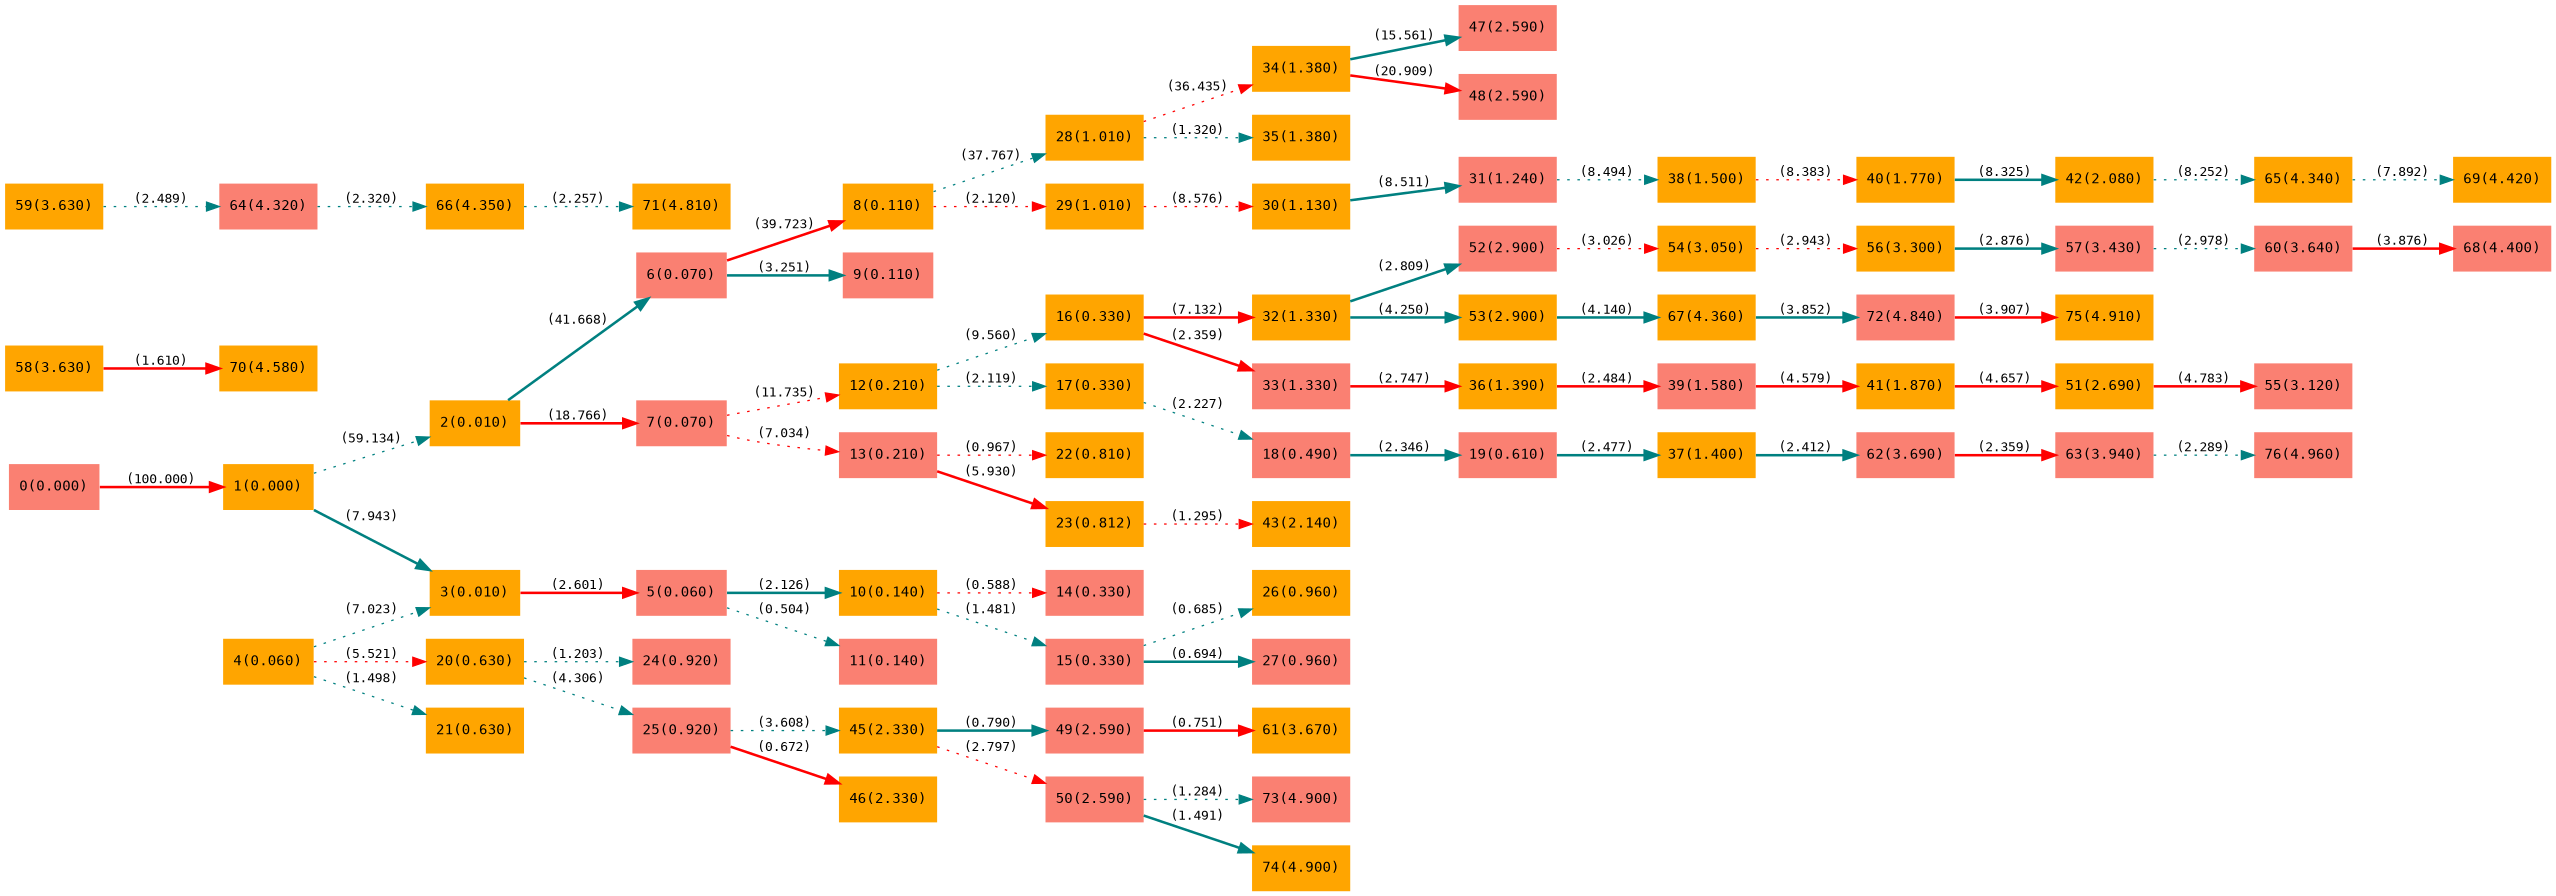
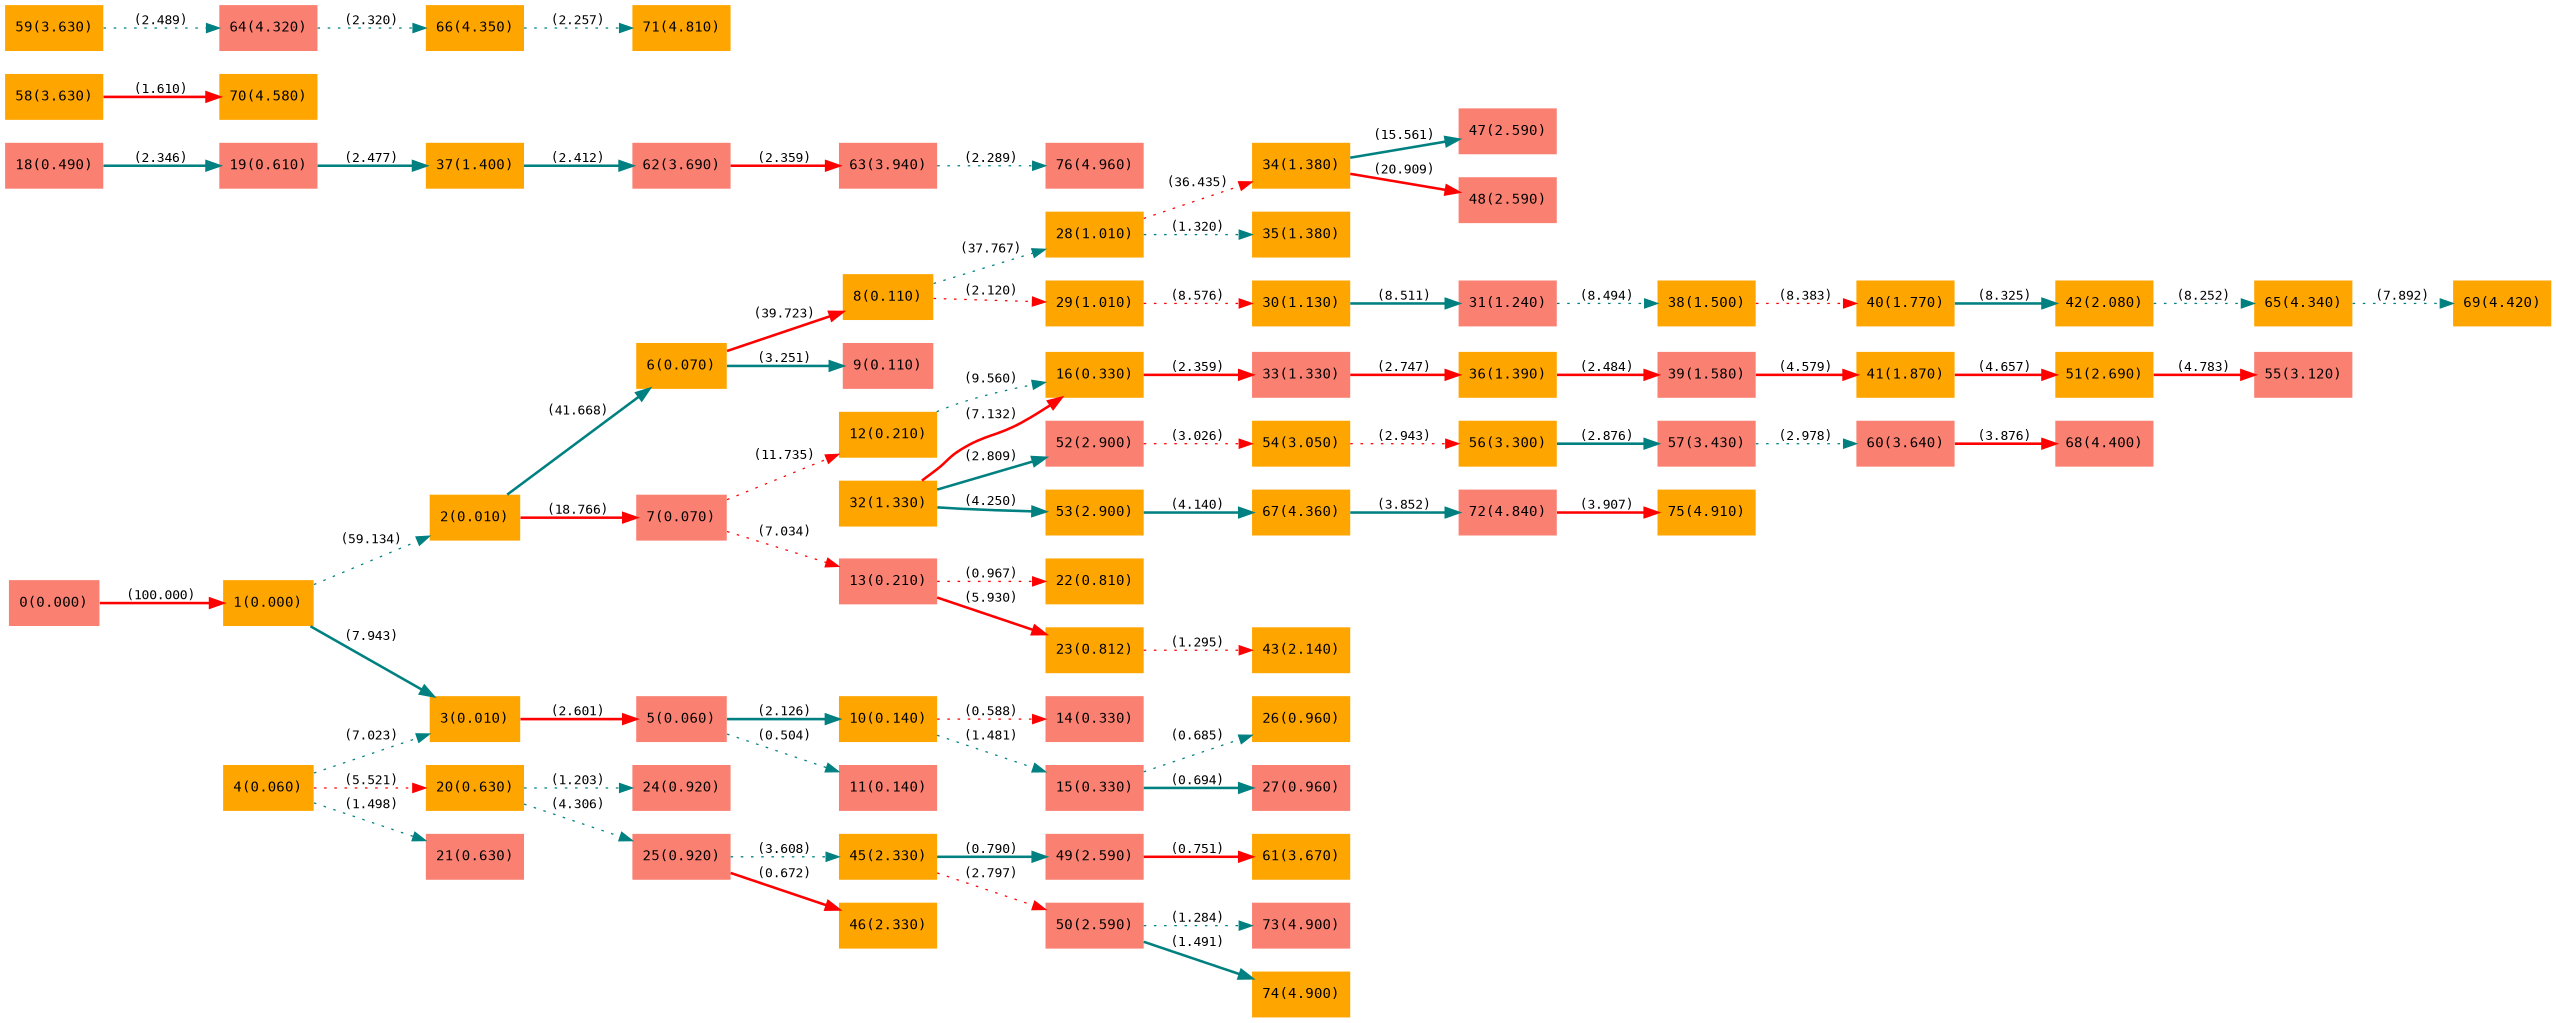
  digraph {
    fontname="DejaVu Sans Mono"
    rankdir=LR
    node [color=brown fillcolor=orange fontname="DejaVu Sans Mono" fontsize=11 shape=plaintext style=filled]
    edge [color=teal fontname="DejaVu Sans Mono" fontsize=10 style=bold]
    n1 [color=black fillcolor=salmon label="0(0.000)"]
    n2 [color=teal label="1(0.000)"]
    n3 [label="2(0.010)"]
    n4 [color=black label="3(0.010)"]
-   n5 [color=black fillcolor=salmon label="6(0.070)"]
+   n5 [color=black label="6(0.070)"]
    n6 [fillcolor=salmon label="7(0.070)"]
    n7 [color=teal fillcolor=salmon label="5(0.060)"]
    n8 [label="8(0.110)"]
    n9 [color=black fillcolor=salmon label="9(0.110)"]
    n10 [color=teal label="12(0.210)"]
    n11 [color=teal fillcolor=salmon label="13(0.210)"]
    n12 [label="4(0.060)"]
    n13 [color=teal label="20(0.630)"]
-   n14 [label="21(0.630)"]
+   n14 [fillcolor=salmon label="21(0.630)"]
    n15 [color=black label="10(0.140)"]
    n16 [color=teal fillcolor=salmon label="11(0.140)"]
    n17 [fillcolor=salmon label="24(0.920)"]
    n18 [fillcolor=salmon label="25(0.920)"]
    n19 [color=teal fillcolor=salmon label="14(0.330)"]
    n20 [color=teal fillcolor=salmon label="15(0.330)"]
    n21 [color=black label="28(1.010)"]
    n22 [label="29(1.010)"]
    n23 [color=black label="16(0.330)"]
-   n24 [color=black label="17(0.330)"]
    n25 [label="22(0.810)"]
    n26 [label="23(0.812)"]
    n27 [color=black label="34(1.380)"]
    n28 [color=black label="35(1.380)"]
    n29 [color=black label="30(1.130)"]
    n30 [color=black label="26(0.960)"]
    n31 [color=black fillcolor=salmon label="27(0.960)"]
    n32 [color=teal label="32(1.330)"]
    n33 [fillcolor=salmon label="33(1.330)"]
    n34 [fillcolor=salmon label="18(0.490)"]
    n35 [color=teal label="43(2.140)"]
    n36 [color=black fillcolor=salmon label="52(2.900)"]
    n37 [color=teal label="53(2.900)"]
    n38 [label="36(1.390)"]
    n39 [color=black fillcolor=salmon label="19(0.610)"]
    n40 [color=black label="37(1.400)"]
    n41 [fillcolor=salmon label="62(3.690)"]
    n42 [color=teal label="45(2.330)"]
    n43 [color=teal label="46(2.330)"]
    n44 [color=teal fillcolor=salmon label="49(2.590)"]
    n45 [color=black fillcolor=salmon label="50(2.590)"]
    n46 [fillcolor=salmon label="47(2.590)"]
    n47 [fillcolor=salmon label="48(2.590)"]
    n48 [color=teal fillcolor=salmon label="31(1.240)"]
    n49 [label="38(1.500)"]
    n50 [color=teal label="40(1.770)"]
    n51 [label="54(3.050)"]
    n52 [color=black label="67(4.360)"]
    n53 [color=teal fillcolor=salmon label="39(1.580)"]
    n54 [label="41(1.870)"]
    n55 [fillcolor=salmon label="63(3.940)"]
    n56 [label="42(2.080)"]
    n57 [label="51(2.690)"]
    n58 [color=teal label="65(4.340)"]
    n59 [color=black fillcolor=salmon label="55(3.120)"]
    n60 [color=black label="69(4.420)"]
    n61 [color=teal label="58(3.630)"]
    n62 [label="70(4.580)"]
    n63 [color=teal label="59(3.630)"]
    n64 [color=black fillcolor=salmon label="64(4.320)"]
    n65 [label="61(3.670)"]
    n66 [color=black fillcolor=salmon label="73(4.900)"]
    n67 [color=teal label="74(4.900)"]
    n68 [label="56(3.300)"]
    n69 [color=teal fillcolor=salmon label="72(4.840)"]
    n70 [fillcolor=salmon label="57(3.430)"]
    n71 [color=teal fillcolor=salmon label="60(3.640)"]
    n72 [color=black fillcolor=salmon label="68(4.400)"]
    n73 [label="66(4.350)"]
    n74 [color=black fillcolor=salmon label="76(4.960)"]
    n75 [label="71(4.810)"]
    n76 [label="75(4.910)"]
    n1 -> n2 [color=red label="(100.000)"]
    n2 -> n3 [label="(59.134)" style=dotted]
    n2 -> n4 [label="(7.943)"]
    n3 -> n5 [label="(41.668)"]
    n3 -> n6 [color=red label="(18.766)"]
    n4 -> n7 [color=red label="(2.601)"]
    n5 -> n8 [color=red label="(39.723)"]
    n5 -> n9 [label="(3.251)"]
    n6 -> n10 [color=red label="(11.735)" style=dotted]
    n6 -> n11 [color=red label="(7.034)" style=dotted]
    n7 -> n15 [label="(2.126)"]
    n7 -> n16 [label="(0.504)" style=dotted]
    n8 -> n21 [label="(37.767)" style=dotted]
    n8 -> n22 [color=red label="(2.120)" style=dotted]
    n10 -> n23 [label="(9.560)" style=dotted]
-   n10 -> n24 [label="(2.119)" style=dotted]
    n11 -> n25 [color=red label="(0.967)" style=dotted]
    n11 -> n26 [color=red label="(5.930)"]
    n12 -> n4 [label="(7.023)" style=dotted]
    n12 -> n13 [color=red label="(5.521)" style=dotted]
    n12 -> n14 [label="(1.498)" style=dotted]
    n13 -> n17 [label="(1.203)" style=dotted]
    n13 -> n18 [label="(4.306)" style=dotted]
    n15 -> n19 [color=red label="(0.588)" style=dotted]
    n15 -> n20 [label="(1.481)" style=dotted]
    n18 -> n42 [label="(3.608)" style=dotted]
    n18 -> n43 [color=red label="(0.672)"]
    n20 -> n30 [label="(0.685)" style=dotted]
    n20 -> n31 [label="(0.694)"]
    n21 -> n27 [color=red label="(36.435)" style=dotted]
    n21 -> n28 [label="(1.320)" style=dotted]
    n22 -> n29 [color=red label="(8.576)" style=dotted]
-   n23 -> n32 [color=red label="(7.132)"]
+   n32 -> n23 [color=red label="(7.132)"]
    n23 -> n33 [color=red label="(2.359)"]
-   n24 -> n34 [label="(2.227)" style=dotted]
    n26 -> n35 [color=red label="(1.295)" style=dotted]
    n27 -> n46 [label="(15.561)"]
    n27 -> n47 [color=red label="(20.909)"]
    n29 -> n48 [label="(8.511)"]
    n32 -> n36 [label="(2.809)"]
    n32 -> n37 [label="(4.250)"]
    n33 -> n38 [color=red label="(2.747)"]
    n34 -> n39 [label="(2.346)"]
    n36 -> n51 [color=red label="(3.026)" style=dotted]
    n37 -> n52 [label="(4.140)"]
    n38 -> n53 [color=red label="(2.484)"]
    n39 -> n40 [label="(2.477)"]
    n40 -> n41 [label="(2.412)"]
    n41 -> n55 [color=red label="(2.359)"]
    n42 -> n44 [label="(0.790)"]
    n42 -> n45 [color=red label="(2.797)" style=dotted]
    n44 -> n65 [color=red label="(0.751)"]
    n45 -> n66 [label="(1.284)" style=dotted]
    n45 -> n67 [label="(1.491)"]
    n48 -> n49 [label="(8.494)" style=dotted]
    n49 -> n50 [color=red label="(8.383)" style=dotted]
    n50 -> n56 [label="(8.325)"]
    n51 -> n68 [color=red label="(2.943)" style=dotted]
    n52 -> n69 [label="(3.852)"]
    n53 -> n54 [color=red label="(4.579)"]
    n54 -> n57 [color=red label="(4.657)"]
    n55 -> n74 [label="(2.289)" style=dotted]
    n56 -> n58 [label="(8.252)" style=dotted]
    n57 -> n59 [color=red label="(4.783)"]
    n58 -> n60 [label="(7.892)" style=dotted]
    n61 -> n62 [color=red label="(1.610)"]
    n63 -> n64 [label="(2.489)" style=dotted]
    n64 -> n73 [label="(2.320)" style=dotted]
    n68 -> n70 [label="(2.876)"]
    n69 -> n76 [color=red label="(3.907)"]
    n70 -> n71 [label="(2.978)" style=dotted]
    n71 -> n72 [color=red label="(3.876)"]
    n73 -> n75 [label="(2.257)" style=dotted]
  }
